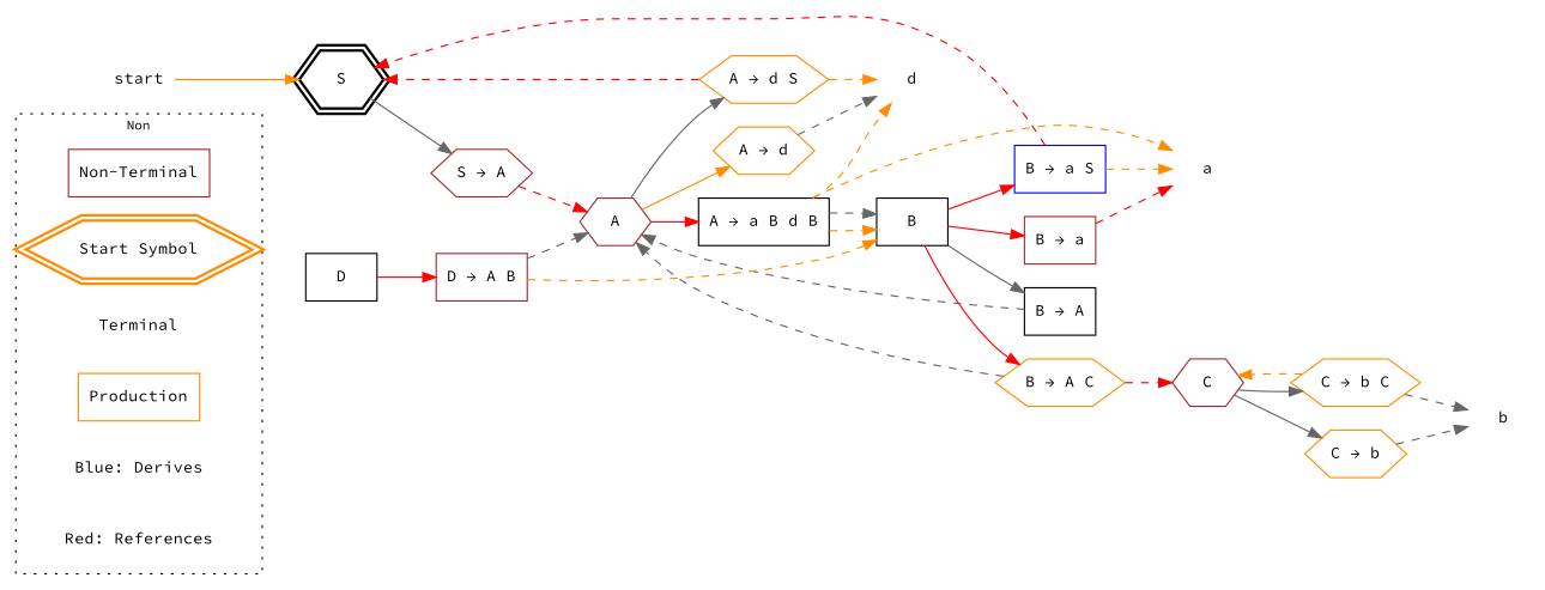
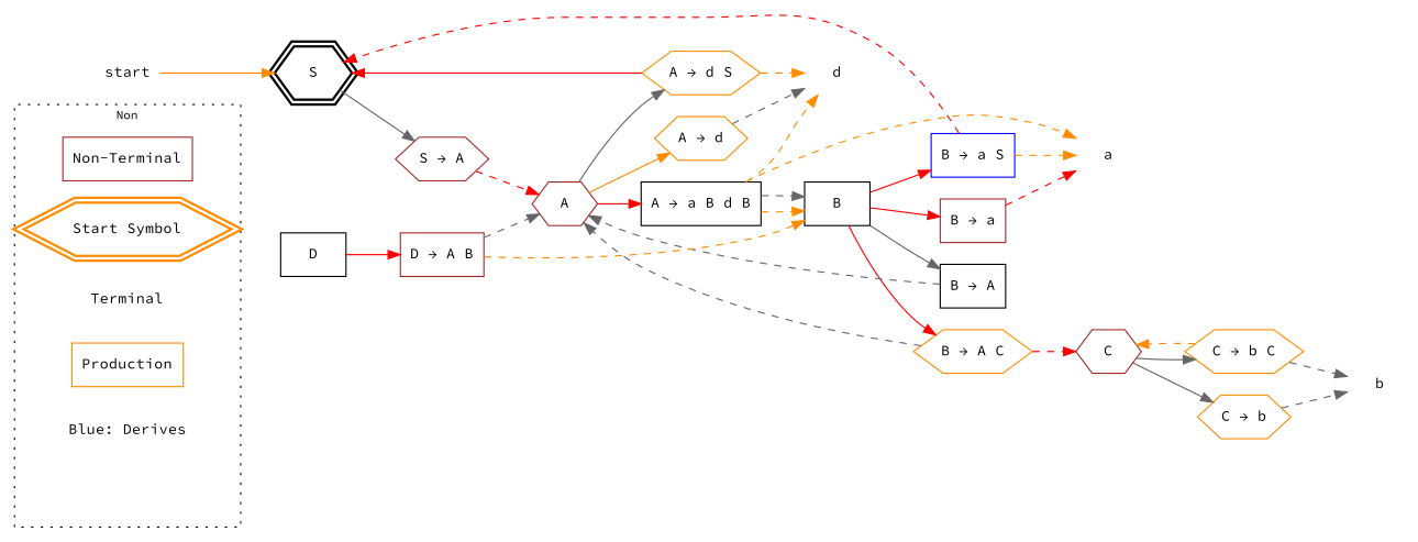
  digraph {
    fontname="Source Code Pro"
    rankdir=LR
    node [color=black fontname="Source Code Pro" fontsize=12 shape=hexagon]
    edge [color=gray40 fontname="Source Code Pro" fontsize=10 style=dashed]
    n1 [color=brown label="Non-Terminal" shape=box]
    n2 [color=darkorange label="Start Symbol" peripheries=2 style=bold]
    n3 [label=Terminal shape=plaintext]
    n4 [color=darkorange label=Production shape=box]
    n5 [label="Blue: Derives" shape=plaintext]
-   n6 [label="Red: References" shape=plaintext]
    start [color=blue shape=none]
    S [peripheries=2 style=bold]
    n9 [color=brown label="S → A"]
    A [color=brown]
    n11 [color=darkorange label="A → d"]
    n12 [color=darkorange label="A → d S"]
    n13 [label="A → a B d B" shape=box]
    d [color=darkorange shape=plaintext]
    B [shape=box]
    a [color=blue shape=plaintext]
    n17 [color=brown label="B → a" shape=box]
    n18 [color=blue label="B → a S" shape=box]
    n19 [color=darkorange label="B → A C"]
    n20 [label="B → A" shape=box]
    C [color=brown]
    n22 [color=darkorange label="C → b C"]
    n23 [color=darkorange label="C → b"]
    b [shape=plaintext]
    D [shape=box]
    n26 [color=brown label="D → A B" shape=box]
    subgraph cluster_1 {
      fontsize=10
      label=Non
      style=dotted
      n1
      n2
      n3
      n4
      n5
-     n6
    }
    start -> S [color=darkorange style=""]
    S -> n9 [style=""]
    n9 -> A [color=red]
    A -> n11 [color=darkorange style=""]
    A -> n12 [style=""]
    A -> n13 [color=red style=""]
    n11 -> d
-   n12 -> S [color=red]
+   n12 -> S [color=red style=solid]
    n12 -> d [color=darkorange]
    n13 -> d [color=darkorange]
    n13 -> B [color=darkorange]
    n13 -> B
    n13 -> a [color=darkorange]
    B -> n17 [color=red style=""]
    B -> n18 [color=red style=""]
    B -> n19 [color=red style=""]
    B -> n20 [style=""]
    n17 -> a [color=red]
    n18 -> S [color=red]
    n18 -> a [color=darkorange]
    n19 -> A
    n19 -> C [color=red]
    n20 -> A
    C -> n22 [style=""]
    C -> n23 [style=""]
    n22 -> C [color=darkorange]
    n22 -> b
    n23 -> b
    D -> n26 [color=red style=""]
    n26 -> A
    n26 -> B [color=darkorange]
  }
